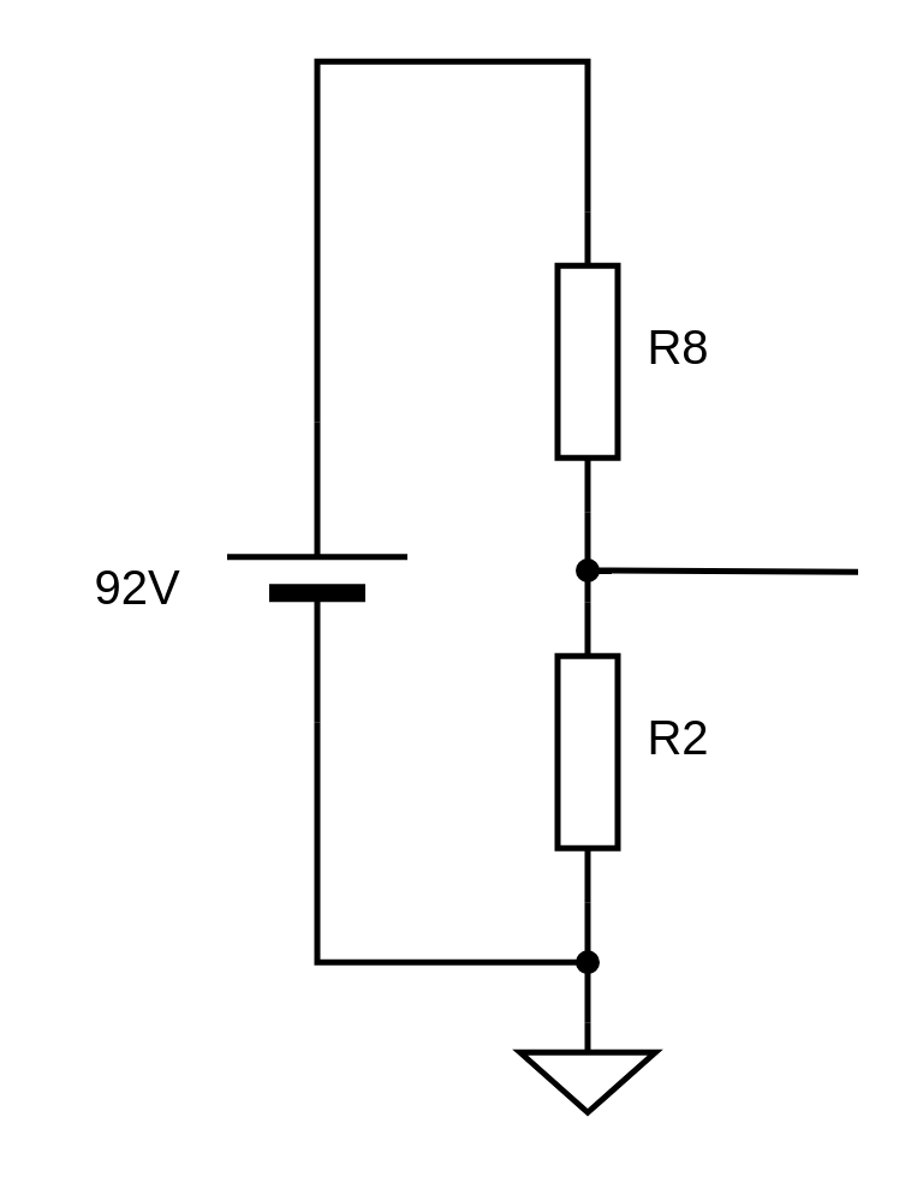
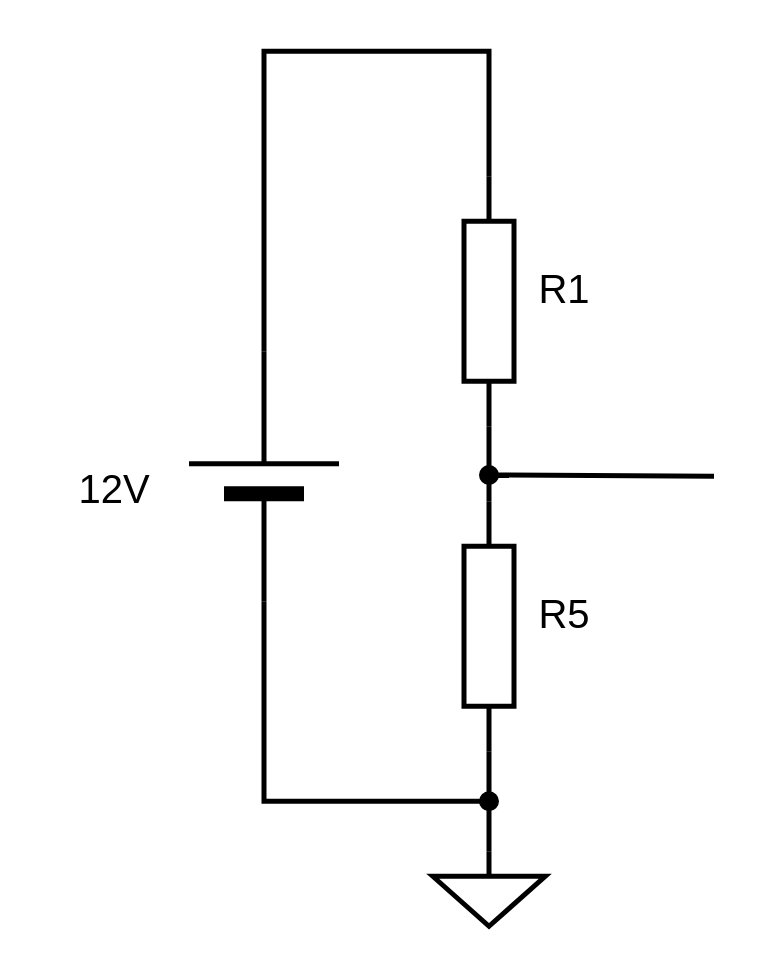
  <mxCell id="0" />
  <mxCell id="1" parent="0" />
  <mxCell id="2" style="edgeStyle=orthogonalEdgeStyle;rounded=0;orthogonalLoop=1;jettySize=auto;html=1;exitX=1;exitY=0.5;exitDx=0;exitDy=0;exitPerimeter=0;entryX=0;entryY=0.5;entryDx=0;entryDy=0;entryPerimeter=0;strokeColor=#000000;strokeWidth=2;endArrow=none;endFill=0;" edge="1" parent="1" source="3" target="5"><mxGeometry relative="1" as="geometry" /></mxCell>
  <mxCell id="3" value="" style="pointerEvents=1;verticalLabelPosition=bottom;shadow=0;dashed=0;align=center;html=1;verticalAlign=top;shape=mxgraph.electrical.resistors.resistor_1;rotation=90;strokeColor=#000000;strokeWidth=2;" vertex="1" parent="1"><mxGeometry x="145" y="110" width="100" height="20" as="geometry" /></mxCell>
  <mxCell id="4" style="edgeStyle=orthogonalEdgeStyle;rounded=0;orthogonalLoop=1;jettySize=auto;html=1;exitX=1;exitY=0.5;exitDx=0;exitDy=0;exitPerimeter=0;entryX=0;entryY=0.5;entryDx=0;entryDy=0;entryPerimeter=0;strokeColor=#000000;strokeWidth=2;endArrow=none;endFill=0;" edge="1" parent="1" source="5" target="7"><mxGeometry relative="1" as="geometry" /></mxCell>
  <mxCell id="5" value="" style="pointerEvents=1;verticalLabelPosition=bottom;shadow=0;dashed=0;align=center;html=1;verticalAlign=top;shape=mxgraph.electrical.resistors.resistor_1;rotation=90;strokeWidth=2;" vertex="1" parent="1"><mxGeometry x="145" y="240" width="100" height="20" as="geometry" /></mxCell>
  <mxCell id="6" style="edgeStyle=orthogonalEdgeStyle;rounded=0;orthogonalLoop=1;jettySize=auto;html=1;exitX=1;exitY=0.5;exitDx=0;exitDy=0;exitPerimeter=0;entryX=0;entryY=0.5;entryDx=0;entryDy=0;entryPerimeter=0;strokeColor=#000000;strokeWidth=2;endArrow=none;endFill=0;" edge="1" parent="1" source="7" target="3"><mxGeometry relative="1" as="geometry"><Array as="points"><mxPoint x="105" y="20" /><mxPoint x="195" y="20" /></Array></mxGeometry></mxCell>
  <mxCell id="7" value="" style="verticalLabelPosition=bottom;shadow=0;dashed=0;align=center;fillColor=strokeColor;html=1;verticalAlign=top;strokeWidth=2;shape=mxgraph.electrical.miscellaneous.monocell_battery;strokeColor=#000000;rotation=-90;" vertex="1" parent="1"><mxGeometry x="55" y="160" width="100" height="60" as="geometry" /></mxCell>
  <mxCell id="8" style="edgeStyle=orthogonalEdgeStyle;rounded=0;orthogonalLoop=1;jettySize=auto;html=1;exitX=0.5;exitY=0;exitDx=0;exitDy=0;exitPerimeter=0;strokeColor=#000000;strokeWidth=2;endArrow=oval;endFill=1;" edge="1" parent="1" source="9"><mxGeometry relative="1" as="geometry"><mxPoint x="195" y="320" as="targetPoint" /></mxGeometry></mxCell>
  <mxCell id="9" value="" style="pointerEvents=1;verticalLabelPosition=bottom;shadow=0;dashed=0;align=center;html=1;verticalAlign=top;shape=mxgraph.electrical.signal_sources.signal_ground;strokeColor=#000000;strokeWidth=2;" vertex="1" parent="1"><mxGeometry x="172.5" y="340" width="45" height="30" as="geometry" /></mxCell>
  <mxCell id="10" value="" style="edgeStyle=none;orthogonalLoop=1;jettySize=auto;html=1;rounded=0;strokeColor=#000000;strokeWidth=2;endArrow=oval;endFill=1;" edge="1" parent="1"><mxGeometry width="80" relative="1" as="geometry"><mxPoint x="285" y="190" as="sourcePoint" /><mxPoint x="195" y="189.5" as="targetPoint" /><Array as="points" /></mxGeometry></mxCell>
- <mxCell id="11" value="&lt;font style=&quot;font-size: 16px;&quot;&gt;R2&lt;/font&gt;" style="text;html=1;resizable=0;autosize=1;align=center;verticalAlign=middle;points=[];fillColor=none;strokeColor=none;rounded=0;strokeWidth=2;" vertex="1" parent="1"><mxGeometry x="205" y="230" width="40" height="30" as="geometry" /></mxCell>
- <mxCell id="12" value="&lt;font style=&quot;font-size: 16px;&quot;&gt;R8&lt;/font&gt;" style="text;html=1;resizable=0;autosize=1;align=center;verticalAlign=middle;points=[];fillColor=none;strokeColor=none;rounded=0;strokeWidth=2;" vertex="1" parent="1"><mxGeometry x="205" y="100" width="40" height="30" as="geometry" /></mxCell>
- <mxCell id="13" value="&lt;font style=&quot;font-size: 16px;&quot;&gt;92V&lt;/font&gt;" style="text;html=1;resizable=0;autosize=1;align=center;verticalAlign=middle;points=[];fillColor=none;strokeColor=none;rounded=0;strokeWidth=2;" vertex="1" parent="1"><mxGeometry x="20" y="180" width="50" height="30" as="geometry" /></mxCell>
+ <mxCell id="11" value="&lt;font style=&quot;font-size: 16px;&quot;&gt;R5&lt;/font&gt;" style="text;html=1;resizable=0;autosize=1;align=center;verticalAlign=middle;points=[];fillColor=none;strokeColor=none;rounded=0;strokeWidth=2;" vertex="1" parent="1"><mxGeometry x="205" y="230" width="40" height="30" as="geometry" /></mxCell>
+ <mxCell id="12" value="&lt;font style=&quot;font-size: 16px;&quot;&gt;R1&lt;/font&gt;" style="text;html=1;resizable=0;autosize=1;align=center;verticalAlign=middle;points=[];fillColor=none;strokeColor=none;rounded=0;strokeWidth=2;" vertex="1" parent="1"><mxGeometry x="205" y="100" width="40" height="30" as="geometry" /></mxCell>
+ <mxCell id="13" value="&lt;font style=&quot;font-size: 16px;&quot;&gt;12V&lt;/font&gt;" style="text;html=1;resizable=0;autosize=1;align=center;verticalAlign=middle;points=[];fillColor=none;strokeColor=none;rounded=0;strokeWidth=2;" vertex="1" parent="1"><mxGeometry x="20" y="180" width="50" height="30" as="geometry" /></mxCell>
